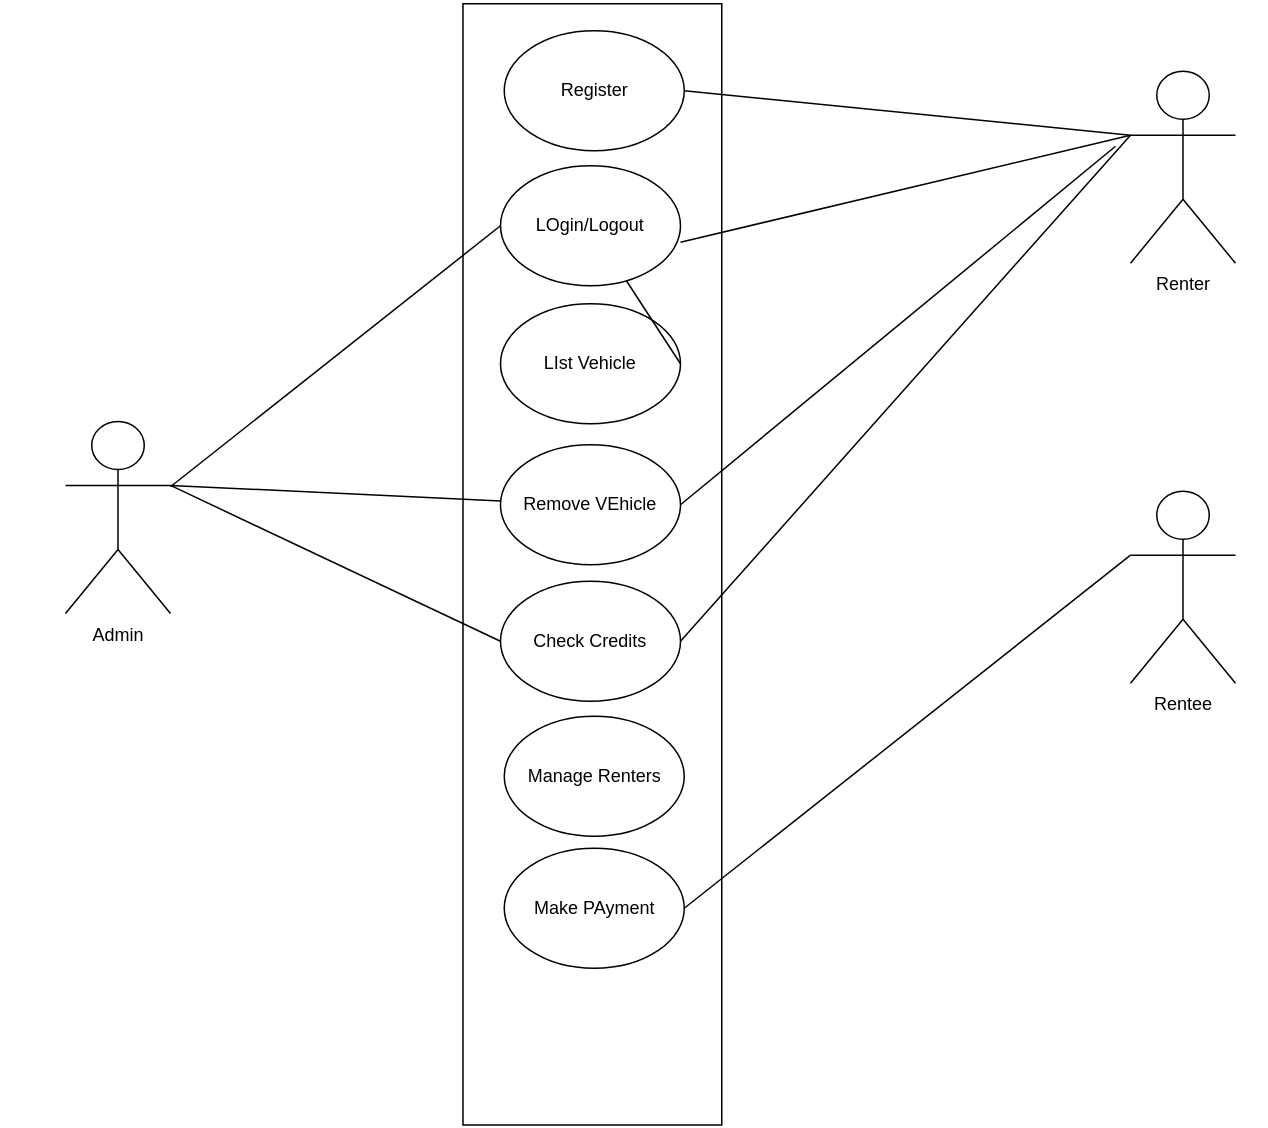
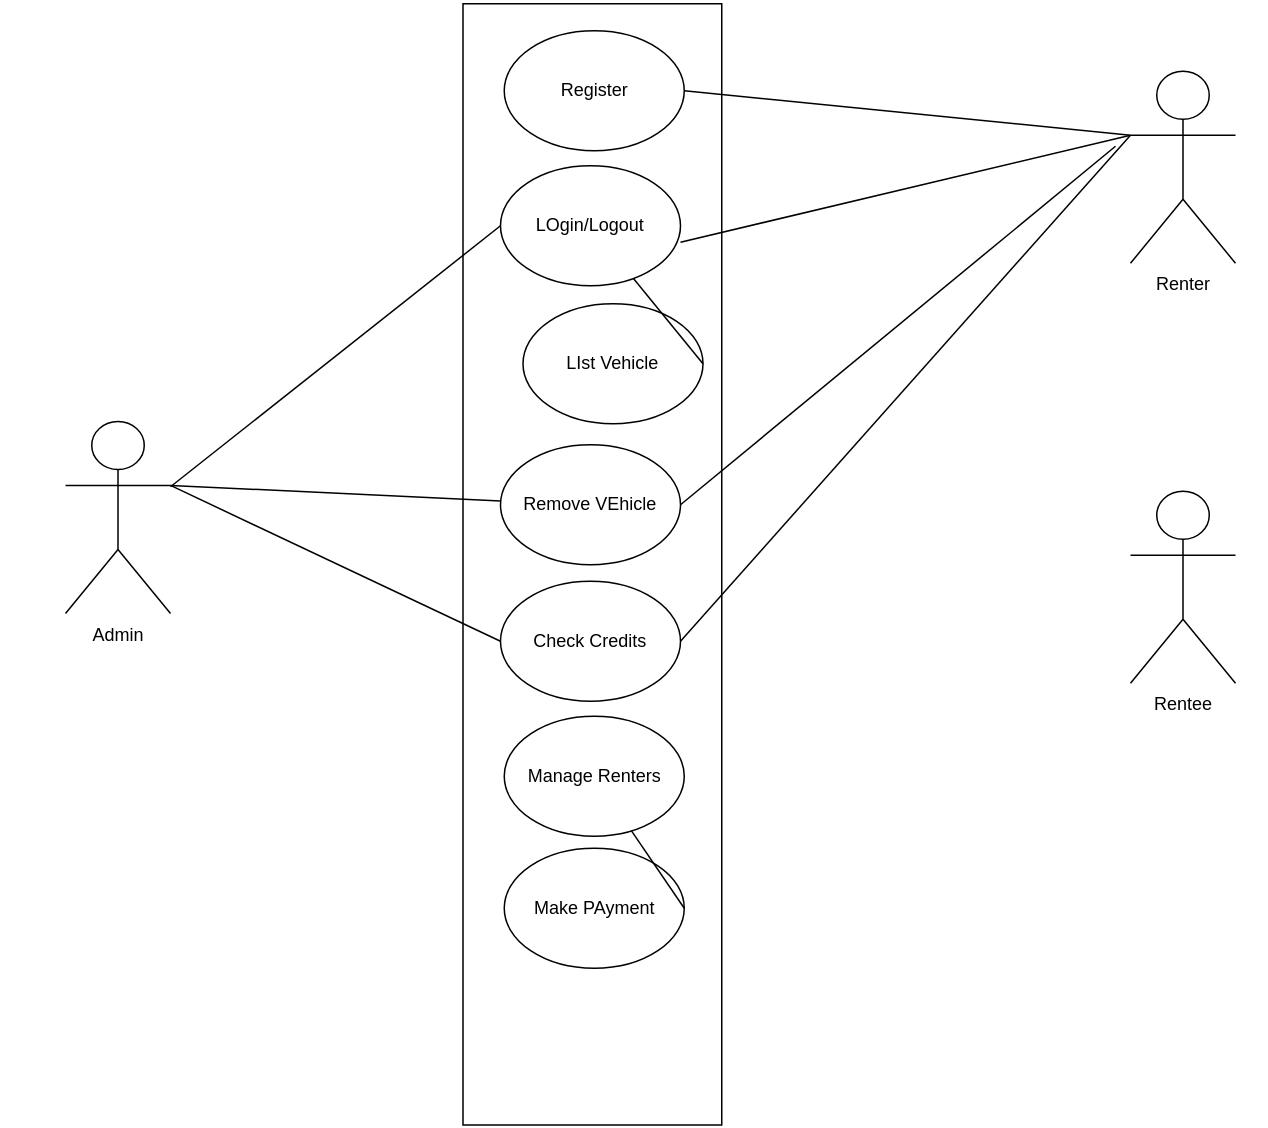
  <mxCell id="0" />
  <mxCell id="1" parent="0" />
  <mxCell id="2" value="" style="rounded=0;whiteSpace=wrap;html=1;rotation=90;" vertex="1" parent="1"><mxGeometry x="20.5" y="289.5" width="747.5" height="172.5" as="geometry" /></mxCell>
  <mxCell id="3" value="Admin" style="shape=umlActor;verticalLabelPosition=bottom;verticalAlign=top;html=1;outlineConnect=0;" vertex="1" parent="1"><mxGeometry x="43" y="280.5" width="70" height="128" as="geometry" /></mxCell>
  <mxCell id="4" value="Renter&lt;br&gt;" style="shape=umlActor;verticalLabelPosition=bottom;verticalAlign=top;html=1;outlineConnect=0;" vertex="1" parent="1"><mxGeometry x="753" y="47" width="70" height="128" as="geometry" /></mxCell>
  <mxCell id="5" value="LOgin/Logout" style="ellipse;whiteSpace=wrap;html=1;" vertex="1" parent="1"><mxGeometry x="333" y="110" width="120" height="80" as="geometry" /></mxCell>
- <mxCell id="6" value="LIst Vehicle" style="ellipse;whiteSpace=wrap;html=1;" vertex="1" parent="1"><mxGeometry x="333" y="202" width="120" height="80" as="geometry" /></mxCell>
+ <mxCell id="6" value="LIst Vehicle" style="ellipse;whiteSpace=wrap;html=1;" vertex="1" parent="1"><mxGeometry x="348" y="202" width="120" height="80" as="geometry" /></mxCell>
  <mxCell id="7" value="Remove VEhicle" style="ellipse;whiteSpace=wrap;html=1;" vertex="1" parent="1"><mxGeometry x="333" y="296" width="120" height="80" as="geometry" /></mxCell>
  <mxCell id="8" value="Check Credits" style="ellipse;whiteSpace=wrap;html=1;" vertex="1" parent="1"><mxGeometry x="333" y="387" width="120" height="80" as="geometry" /></mxCell>
  <mxCell id="9" value="Manage Renters" style="ellipse;whiteSpace=wrap;html=1;" vertex="1" parent="1"><mxGeometry x="335.5" y="477" width="120" height="80" as="geometry" /></mxCell>
  <mxCell id="10" value="Register" style="ellipse;whiteSpace=wrap;html=1;" vertex="1" parent="1"><mxGeometry x="335.5" y="20" width="120" height="80" as="geometry" /></mxCell>
  <mxCell id="11" value="" style="endArrow=none;html=1;rounded=0;entryX=0;entryY=0.5;entryDx=0;entryDy=0;" edge="1" parent="1" target="5"><mxGeometry width="50" height="50" relative="1" as="geometry"><mxPoint x="113" y="324" as="sourcePoint" /><mxPoint x="163" y="274" as="targetPoint" /></mxGeometry></mxCell>
  <mxCell id="12" value="" style="endArrow=none;html=1;rounded=0;entryX=0;entryY=0.5;entryDx=0;entryDy=0;exitX=1;exitY=0.333;exitDx=0;exitDy=0;exitPerimeter=0;" edge="1" parent="1" source="3" target="8"><mxGeometry width="50" height="50" relative="1" as="geometry"><mxPoint x="113" y="327" as="sourcePoint" /><mxPoint x="343" y="171" as="targetPoint" /></mxGeometry></mxCell>
  <mxCell id="13" value="" style="endArrow=none;html=1;rounded=0;exitX=1;exitY=0.333;exitDx=0;exitDy=0;exitPerimeter=0;" edge="1" parent="1" source="3" target="7"><mxGeometry width="50" height="50" relative="1" as="geometry"><mxPoint x="103" y="357" as="sourcePoint" /><mxPoint x="323" y="485" as="targetPoint" /></mxGeometry></mxCell>
  <mxCell id="14" value="" style="endArrow=none;html=1;rounded=0;entryX=0;entryY=0.333;entryDx=0;entryDy=0;exitX=1;exitY=0.5;exitDx=0;exitDy=0;entryPerimeter=0;" edge="1" parent="1" source="10" target="4"><mxGeometry width="50" height="50" relative="1" as="geometry"><mxPoint x="513" y="200" as="sourcePoint" /><mxPoint x="733" y="37" as="targetPoint" /></mxGeometry></mxCell>
  <mxCell id="15" value="" style="endArrow=none;html=1;rounded=0;entryX=0;entryY=0.333;entryDx=0;entryDy=0;exitX=1;exitY=0.5;exitDx=0;exitDy=0;entryPerimeter=0;" edge="1" parent="1" target="4"><mxGeometry width="50" height="50" relative="1" as="geometry"><mxPoint x="453" y="161" as="sourcePoint" /><mxPoint x="690" y="411" as="targetPoint" /></mxGeometry></mxCell>
  <mxCell id="16" value="" style="endArrow=none;html=1;rounded=0;exitX=1;exitY=0.5;exitDx=0;exitDy=0;" edge="1" parent="1" source="6" target="5"><mxGeometry width="50" height="50" relative="1" as="geometry"><mxPoint x="476" y="87" as="sourcePoint" /><mxPoint x="643" y="357" as="targetPoint" /></mxGeometry></mxCell>
  <mxCell id="17" value="" style="endArrow=none;html=1;rounded=0;exitX=1;exitY=0.5;exitDx=0;exitDy=0;" edge="1" parent="1" source="7"><mxGeometry width="50" height="50" relative="1" as="geometry"><mxPoint x="463" y="267" as="sourcePoint" /><mxPoint x="743" y="97" as="targetPoint" /></mxGeometry></mxCell>
  <mxCell id="18" value="" style="endArrow=none;html=1;rounded=0;entryX=0;entryY=0.333;entryDx=0;entryDy=0;entryPerimeter=0;exitX=1;exitY=0.5;exitDx=0;exitDy=0;" edge="1" parent="1" source="8" target="4"><mxGeometry width="50" height="50" relative="1" as="geometry"><mxPoint x="452" y="447" as="sourcePoint" /><mxPoint x="693" y="417" as="targetPoint" /></mxGeometry></mxCell>
  <mxCell id="19" value="Rentee&lt;br&gt;" style="shape=umlActor;verticalLabelPosition=bottom;verticalAlign=top;html=1;outlineConnect=0;" vertex="1" parent="1"><mxGeometry x="753" y="327" width="70" height="128" as="geometry" /></mxCell>
  <mxCell id="20" value="Make PAyment" style="ellipse;whiteSpace=wrap;html=1;" vertex="1" parent="1"><mxGeometry x="335.5" y="565" width="120" height="80" as="geometry" /></mxCell>
- <mxCell id="21" value="" style="endArrow=none;html=1;rounded=0;exitX=1;exitY=0.5;exitDx=0;exitDy=0;entryX=0;entryY=0.333;entryDx=0;entryDy=0;entryPerimeter=0;" edge="1" parent="1" source="20" target="19"><mxGeometry width="50" height="50" relative="1" as="geometry"><mxPoint x="553" y="407" as="sourcePoint" /><mxPoint x="753" y="367" as="targetPoint" /></mxGeometry></mxCell>
+ <mxCell id="21" value="" style="endArrow=none;html=1;rounded=0;exitX=1;exitY=0.5;exitDx=0;exitDy=0;" edge="1" parent="1" source="20" target="9"><mxGeometry width="50" height="50" relative="1" as="geometry"><mxPoint x="553" y="407" as="sourcePoint" /><mxPoint x="753" y="367" as="targetPoint" /></mxGeometry></mxCell>
